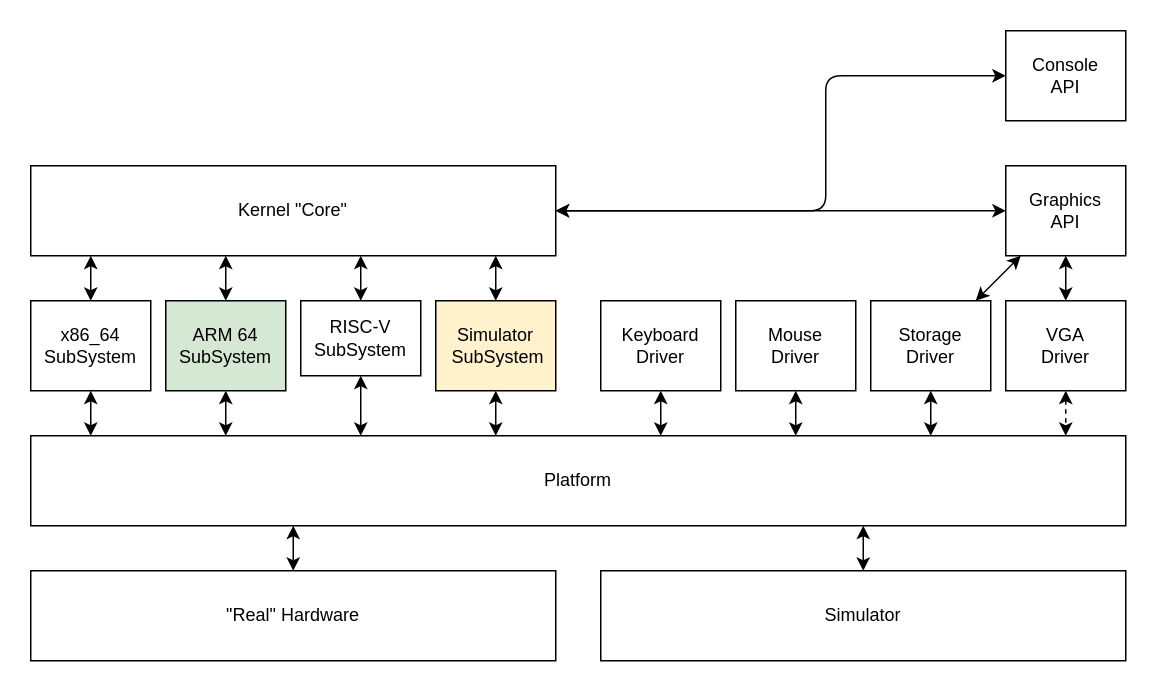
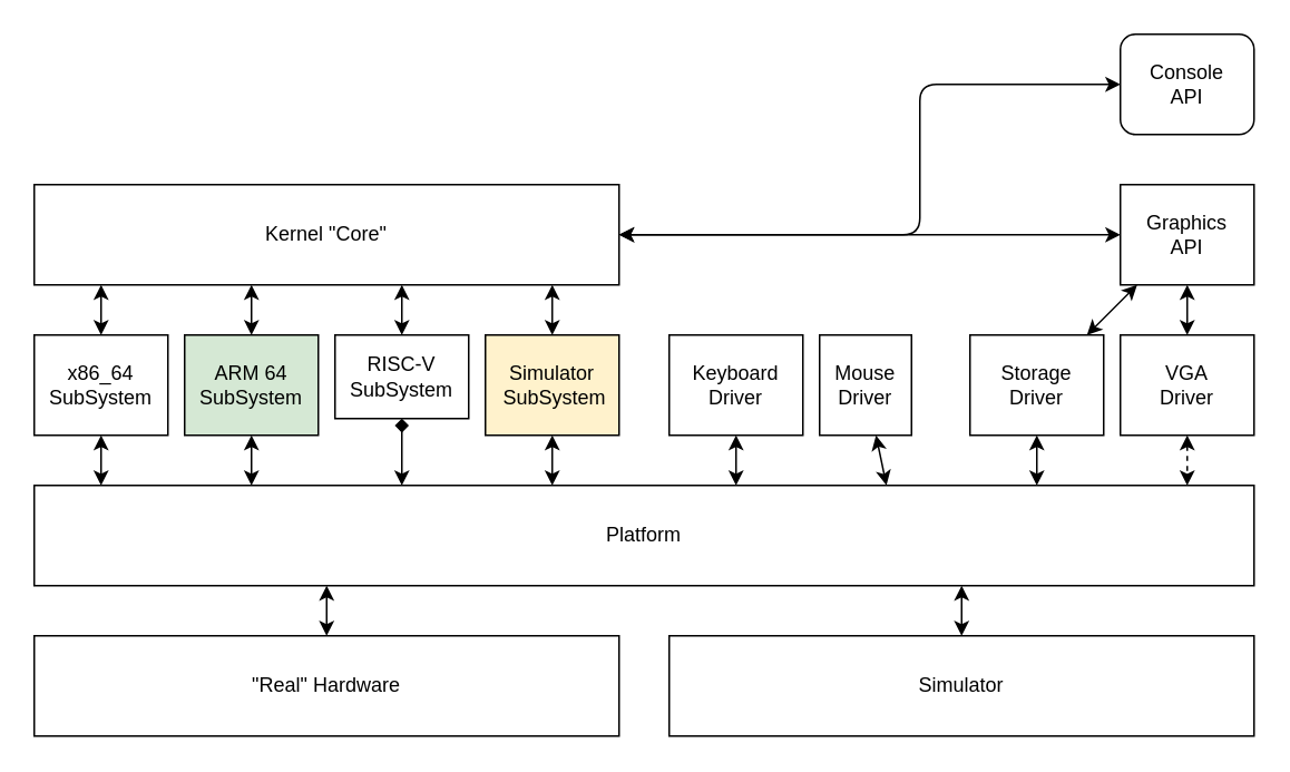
  <mxCell id="0" />
  <mxCell id="1" parent="0" />
  <mxCell id="2" style="edgeStyle=none;html=1;startArrow=classic;startFill=1;" edge="1" parent="1" source="3" target="17"><mxGeometry relative="1" as="geometry"><Array as="points"><mxPoint x="60" y="170" /></Array></mxGeometry></mxCell>
  <mxCell id="3" value="x86_64&lt;br&gt;SubSystem" style="rounded=0;whiteSpace=wrap;html=1;" parent="1" vertex="1"><mxGeometry x="20" y="200" width="80" height="60" as="geometry" /></mxCell>
  <mxCell id="4" style="edgeStyle=none;html=1;startArrow=classic;startFill=1;" edge="1" parent="1" source="5" target="17"><mxGeometry relative="1" as="geometry"><Array as="points"><mxPoint x="150" y="170" /></Array></mxGeometry></mxCell>
  <mxCell id="5" value="ARM 64&lt;br&gt;SubSystem" style="rounded=0;whiteSpace=wrap;html=1;fillColor=#d5e8d4;" parent="1" vertex="1"><mxGeometry x="110" y="200" width="80" height="60" as="geometry" /></mxCell>
  <mxCell id="6" style="edgeStyle=none;html=1;startArrow=classic;startFill=1;" edge="1" parent="1" source="7" target="17"><mxGeometry relative="1" as="geometry"><Array as="points"><mxPoint x="240" y="170" /></Array></mxGeometry></mxCell>
  <mxCell id="7" value="RISC-V&lt;br&gt;SubSystem" style="rounded=0;whiteSpace=wrap;html=1;" parent="1" vertex="1"><mxGeometry x="200" y="200" width="80" height="50" as="geometry" /></mxCell>
  <mxCell id="8" style="edgeStyle=none;html=1;startArrow=classic;startFill=1;" edge="1" parent="1" source="9" target="17"><mxGeometry relative="1" as="geometry"><Array as="points"><mxPoint x="330" y="170" /></Array></mxGeometry></mxCell>
  <mxCell id="9" value="Simulator&lt;br&gt;&amp;nbsp;SubSystem" style="rounded=0;whiteSpace=wrap;html=1;fillColor=#fff2cc;" parent="1" vertex="1"><mxGeometry x="290" y="200" width="80" height="60" as="geometry" /></mxCell>
  <mxCell id="10" style="edgeStyle=none;html=1;entryX=0.5;entryY=1;entryDx=0;entryDy=0;startArrow=classic;startFill=1;" edge="1" parent="1" source="14" target="9"><mxGeometry relative="1" as="geometry"><Array as="points"><mxPoint x="330" y="290" /></Array></mxGeometry></mxCell>
- <mxCell id="11" style="edgeStyle=none;html=1;entryX=0.5;entryY=1;entryDx=0;entryDy=0;startArrow=classic;startFill=1;" edge="1" parent="1" source="14" target="7"><mxGeometry relative="1" as="geometry"><Array as="points"><mxPoint x="240" y="290" /></Array></mxGeometry></mxCell>
+ <mxCell id="11" style="edgeStyle=none;html=1;entryX=0.5;entryY=1;entryDx=0;entryDy=0;startArrow=classic;startFill=1;endArrow=diamond;" edge="1" parent="1" source="14" target="7"><mxGeometry relative="1" as="geometry"><Array as="points"><mxPoint x="240" y="290" /></Array></mxGeometry></mxCell>
  <mxCell id="12" style="edgeStyle=none;html=1;entryX=0.5;entryY=1;entryDx=0;entryDy=0;startArrow=classic;startFill=1;" edge="1" parent="1" source="14" target="5"><mxGeometry relative="1" as="geometry"><Array as="points"><mxPoint x="150" y="290" /></Array></mxGeometry></mxCell>
  <mxCell id="13" style="edgeStyle=none;html=1;entryX=0.5;entryY=1;entryDx=0;entryDy=0;startArrow=classic;startFill=1;" edge="1" parent="1" source="14" target="3"><mxGeometry relative="1" as="geometry"><Array as="points"><mxPoint x="60" y="290" /></Array></mxGeometry></mxCell>
  <mxCell id="14" value="Platform" style="rounded=0;whiteSpace=wrap;html=1;" parent="1" vertex="1"><mxGeometry x="20" y="290" width="730" height="60" as="geometry" /></mxCell>
  <mxCell id="15" style="edgeStyle=none;html=1;entryX=0;entryY=0.5;entryDx=0;entryDy=0;startArrow=classic;startFill=1;" edge="1" parent="1" source="17" target="32"><mxGeometry relative="1" as="geometry" /></mxCell>
  <mxCell id="16" style="edgeStyle=none;html=1;entryX=0;entryY=0.5;entryDx=0;entryDy=0;startArrow=classic;startFill=1;" edge="1" parent="1" source="17" target="33"><mxGeometry relative="1" as="geometry"><Array as="points"><mxPoint x="550" y="140" /><mxPoint x="550" y="50" /></Array></mxGeometry></mxCell>
  <mxCell id="17" value="Kernel &quot;Core&quot;" style="rounded=0;whiteSpace=wrap;html=1;" parent="1" vertex="1"><mxGeometry x="20" y="110" width="350" height="60" as="geometry" /></mxCell>
  <mxCell id="18" style="edgeStyle=none;html=1;startArrow=classic;startFill=1;" edge="1" parent="1" source="19" target="14"><mxGeometry relative="1" as="geometry"><Array as="points"><mxPoint x="440" y="290" /></Array></mxGeometry></mxCell>
  <mxCell id="19" value="Keyboard&lt;br&gt;Driver" style="rounded=0;whiteSpace=wrap;html=1;" vertex="1" parent="1"><mxGeometry x="400" y="200" width="80" height="60" as="geometry" /></mxCell>
  <mxCell id="20" style="edgeStyle=none;html=1;startArrow=classic;startFill=1;" edge="1" parent="1" source="21" target="14"><mxGeometry relative="1" as="geometry"><Array as="points"><mxPoint x="530" y="290" /></Array></mxGeometry></mxCell>
- <mxCell id="21" value="Mouse&lt;br&gt;Driver" style="rounded=0;whiteSpace=wrap;html=1;" vertex="1" parent="1"><mxGeometry x="490" y="200" width="80" height="60" as="geometry" /></mxCell>
+ <mxCell id="21" value="Mouse&lt;br&gt;Driver" style="rounded=0;whiteSpace=wrap;html=1;" vertex="1" parent="1"><mxGeometry x="490" y="200" width="55" height="60" as="geometry" /></mxCell>
  <mxCell id="22" style="edgeStyle=none;html=1;startArrow=classic;startFill=1;" edge="1" parent="1" source="23" target="14"><mxGeometry relative="1" as="geometry"><Array as="points"><mxPoint x="620" y="290" /></Array></mxGeometry></mxCell>
  <mxCell id="23" value="Storage&lt;br&gt;Driver" style="rounded=0;whiteSpace=wrap;html=1;" vertex="1" parent="1"><mxGeometry x="580" y="200" width="80" height="60" as="geometry" /></mxCell>
  <mxCell id="24" style="edgeStyle=none;html=1;startArrow=classic;startFill=1;dashed=1;" edge="1" parent="1" source="26" target="14"><mxGeometry relative="1" as="geometry"><Array as="points"><mxPoint x="710" y="290" /></Array></mxGeometry></mxCell>
  <mxCell id="25" style="edgeStyle=none;html=1;entryX=0.5;entryY=1;entryDx=0;entryDy=0;startArrow=classic;startFill=1;" edge="1" parent="1" source="26" target="32"><mxGeometry relative="1" as="geometry" /></mxCell>
  <mxCell id="26" value="VGA&lt;br&gt;Driver" style="rounded=0;whiteSpace=wrap;html=1;" vertex="1" parent="1"><mxGeometry x="670" y="200" width="80" height="60" as="geometry" /></mxCell>
  <mxCell id="27" style="edgeStyle=none;html=1;startArrow=classic;startFill=1;" edge="1" parent="1" source="28" target="14"><mxGeometry relative="1" as="geometry"><Array as="points"><mxPoint x="195" y="350" /></Array></mxGeometry></mxCell>
  <mxCell id="28" value="&quot;Real&quot; Hardware" style="rounded=0;whiteSpace=wrap;html=1;" vertex="1" parent="1"><mxGeometry x="20" y="380" width="350" height="60" as="geometry" /></mxCell>
  <mxCell id="29" style="edgeStyle=none;html=1;startArrow=classic;startFill=1;" edge="1" parent="1" source="30" target="14"><mxGeometry relative="1" as="geometry"><Array as="points"><mxPoint x="575" y="350" /></Array></mxGeometry></mxCell>
  <mxCell id="30" value="Simulator" style="rounded=0;whiteSpace=wrap;html=1;" vertex="1" parent="1"><mxGeometry x="400" y="380" width="350" height="60" as="geometry" /></mxCell>
  <mxCell id="31" style="edgeStyle=none;html=1;startArrow=classic;startFill=1;" edge="1" parent="1" source="32" target="23"><mxGeometry relative="1" as="geometry" /></mxCell>
  <mxCell id="32" value="Graphics&lt;br&gt;API" style="rounded=0;whiteSpace=wrap;html=1;" vertex="1" parent="1"><mxGeometry x="670" y="110" width="80" height="60" as="geometry" /></mxCell>
- <mxCell id="33" value="Console&lt;br&gt;API" style="rounded=0;whiteSpace=wrap;html=1;" vertex="1" parent="1"><mxGeometry x="670" y="20" width="80" height="60" as="geometry" /></mxCell>
+ <mxCell id="33" value="Console&lt;br&gt;API" style="whiteSpace=wrap;html=1;rounded=1;" vertex="1" parent="1"><mxGeometry x="670" y="20" width="80" height="60" as="geometry" /></mxCell>
